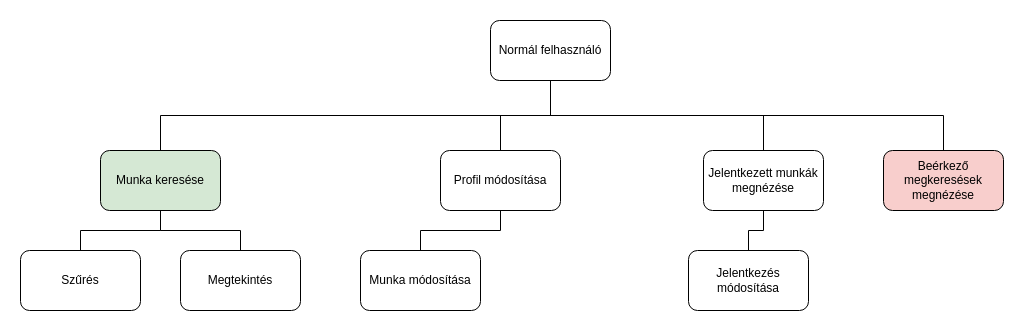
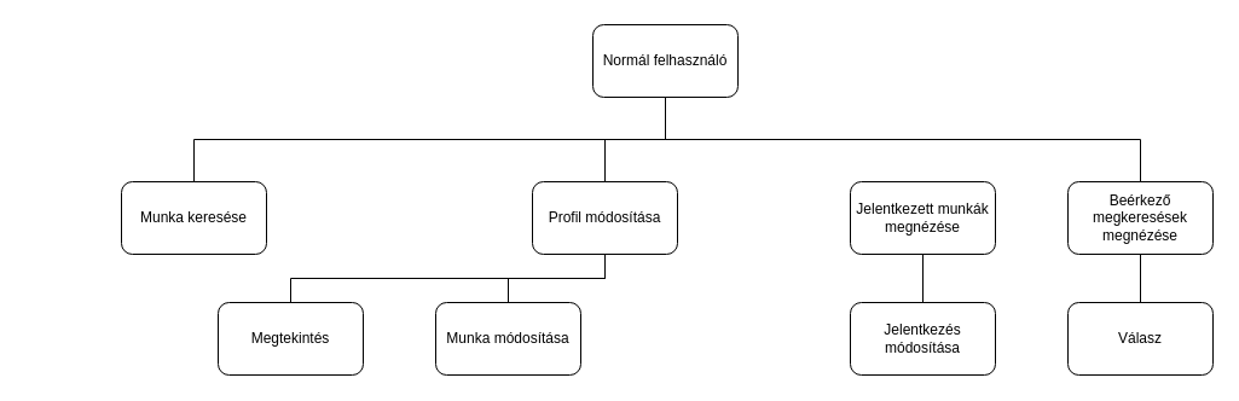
  <mxCell id="0" />
  <mxCell id="1" parent="0" />
  <mxCell id="2" style="edgeStyle=orthogonalEdgeStyle;rounded=0;orthogonalLoop=1;jettySize=auto;html=1;exitX=0.5;exitY=1;exitDx=0;exitDy=0;endArrow=none;endFill=0;" edge="1" parent="1" source="3" target="4"><mxGeometry relative="1" as="geometry" /></mxCell>
  <mxCell id="3" value="Normál felhasználó" style="rounded=1;whiteSpace=wrap;html=1;" vertex="1" parent="1"><mxGeometry x="490" y="20" width="120" height="60" as="geometry" /></mxCell>
- <mxCell id="4" value="Munka keresése" style="rounded=1;whiteSpace=wrap;html=1;fillColor=#d5e8d4;" vertex="1" parent="1"><mxGeometry x="100" y="150" width="120" height="60" as="geometry" /></mxCell>
+ <mxCell id="4" value="Munka keresése" style="rounded=1;whiteSpace=wrap;html=1;" vertex="1" parent="1"><mxGeometry x="100" y="150" width="120" height="60" as="geometry" /></mxCell>
  <mxCell id="5" style="edgeStyle=orthogonalEdgeStyle;rounded=0;orthogonalLoop=1;jettySize=auto;html=1;exitX=0.5;exitY=0;exitDx=0;exitDy=0;endArrow=none;endFill=0;" edge="1" parent="1" source="6" target="3"><mxGeometry relative="1" as="geometry" /></mxCell>
  <mxCell id="6" value="Profil módosítása" style="rounded=1;whiteSpace=wrap;html=1;" vertex="1" parent="1"><mxGeometry x="440" y="150" width="120" height="60" as="geometry" /></mxCell>
- <mxCell id="7" style="edgeStyle=orthogonalEdgeStyle;rounded=0;orthogonalLoop=1;jettySize=auto;html=1;exitX=0.5;exitY=0;exitDx=0;exitDy=0;endArrow=none;endFill=0;" edge="1" parent="1" source="9" target="3"><mxGeometry relative="1" as="geometry" /></mxCell>
  <mxCell id="8" style="edgeStyle=orthogonalEdgeStyle;rounded=0;orthogonalLoop=1;jettySize=auto;html=1;exitX=0.5;exitY=1;exitDx=0;exitDy=0;entryX=0.5;entryY=0;entryDx=0;entryDy=0;endArrow=none;endFill=0;" edge="1" parent="1" source="9" target="12"><mxGeometry relative="1" as="geometry" /></mxCell>
  <mxCell id="9" value="Jelentkezett munkák megnézése" style="rounded=1;whiteSpace=wrap;html=1;" vertex="1" parent="1"><mxGeometry x="703" y="150" width="120" height="60" as="geometry" /></mxCell>
  <mxCell id="10" style="edgeStyle=orthogonalEdgeStyle;rounded=0;orthogonalLoop=1;jettySize=auto;html=1;exitX=0.5;exitY=0;exitDx=0;exitDy=0;endArrow=none;endFill=0;" edge="1" parent="1" source="11" target="3"><mxGeometry relative="1" as="geometry" /></mxCell>
- <mxCell id="11" value="Beérkező megkeresések megnézése" style="rounded=1;whiteSpace=wrap;html=1;fillColor=#f8cecc;" vertex="1" parent="1"><mxGeometry x="883" y="150" width="120" height="60" as="geometry" /></mxCell>
- <mxCell id="12" value="Jelentkezés módosítása" style="rounded=1;whiteSpace=wrap;html=1;" vertex="1" parent="1"><mxGeometry x="688" y="250" width="120" height="60" as="geometry" /></mxCell>
+ <mxCell id="11" value="Beérkező megkeresések megnézése" style="rounded=1;whiteSpace=wrap;html=1;" vertex="1" parent="1"><mxGeometry x="883" y="150" width="120" height="60" as="geometry" /></mxCell>
+ <mxCell id="12" value="Jelentkezés módosítása" style="rounded=1;whiteSpace=wrap;html=1;" vertex="1" parent="1"><mxGeometry x="703" y="250" width="120" height="60" as="geometry" /></mxCell>
+ <mxCell id="13" style="edgeStyle=orthogonalEdgeStyle;rounded=0;orthogonalLoop=1;jettySize=auto;html=1;exitX=0.5;exitY=0;exitDx=0;exitDy=0;entryX=0.5;entryY=1;entryDx=0;entryDy=0;endArrow=none;endFill=0;" edge="1" parent="1" source="14" target="11"><mxGeometry relative="1" as="geometry" /></mxCell>
+ <mxCell id="14" value="Válasz" style="rounded=1;whiteSpace=wrap;html=1;" vertex="1" parent="1"><mxGeometry x="883" y="250" width="120" height="60" as="geometry" /></mxCell>
  <mxCell id="15" style="edgeStyle=orthogonalEdgeStyle;rounded=0;orthogonalLoop=1;jettySize=auto;html=1;exitX=0.5;exitY=0;exitDx=0;exitDy=0;endArrow=none;endFill=0;" edge="1" parent="1" source="16" target="6"><mxGeometry relative="1" as="geometry" /></mxCell>
  <mxCell id="16" value="Munka módosítása" style="rounded=1;whiteSpace=wrap;html=1;" vertex="1" parent="1"><mxGeometry x="360" y="250" width="120" height="60" as="geometry" /></mxCell>
- <mxCell id="17" style="edgeStyle=orthogonalEdgeStyle;rounded=0;orthogonalLoop=1;jettySize=auto;html=1;exitX=0.5;exitY=0;exitDx=0;exitDy=0;endArrow=none;endFill=0;" edge="1" parent="1" source="18" target="4"><mxGeometry relative="1" as="geometry" /></mxCell>
- <mxCell id="18" value="Szűrés" style="rounded=1;whiteSpace=wrap;html=1;" vertex="1" parent="1"><mxGeometry x="20" y="250" width="120" height="60" as="geometry" /></mxCell>
- <mxCell id="19" style="edgeStyle=orthogonalEdgeStyle;rounded=0;orthogonalLoop=1;jettySize=auto;html=1;exitX=0.5;exitY=0;exitDx=0;exitDy=0;endArrow=none;endFill=0;" edge="1" parent="1" source="20" target="4"><mxGeometry relative="1" as="geometry" /></mxCell>
+ <mxCell id="19" style="edgeStyle=orthogonalEdgeStyle;rounded=0;orthogonalLoop=1;jettySize=auto;html=1;exitX=0.5;exitY=0;exitDx=0;exitDy=0;endArrow=none;endFill=0;" edge="1" parent="1" source="20" target="6"><mxGeometry relative="1" as="geometry" /></mxCell>
  <mxCell id="20" value="Megtekintés" style="rounded=1;whiteSpace=wrap;html=1;" vertex="1" parent="1"><mxGeometry x="180" y="250" width="120" height="60" as="geometry" /></mxCell>
